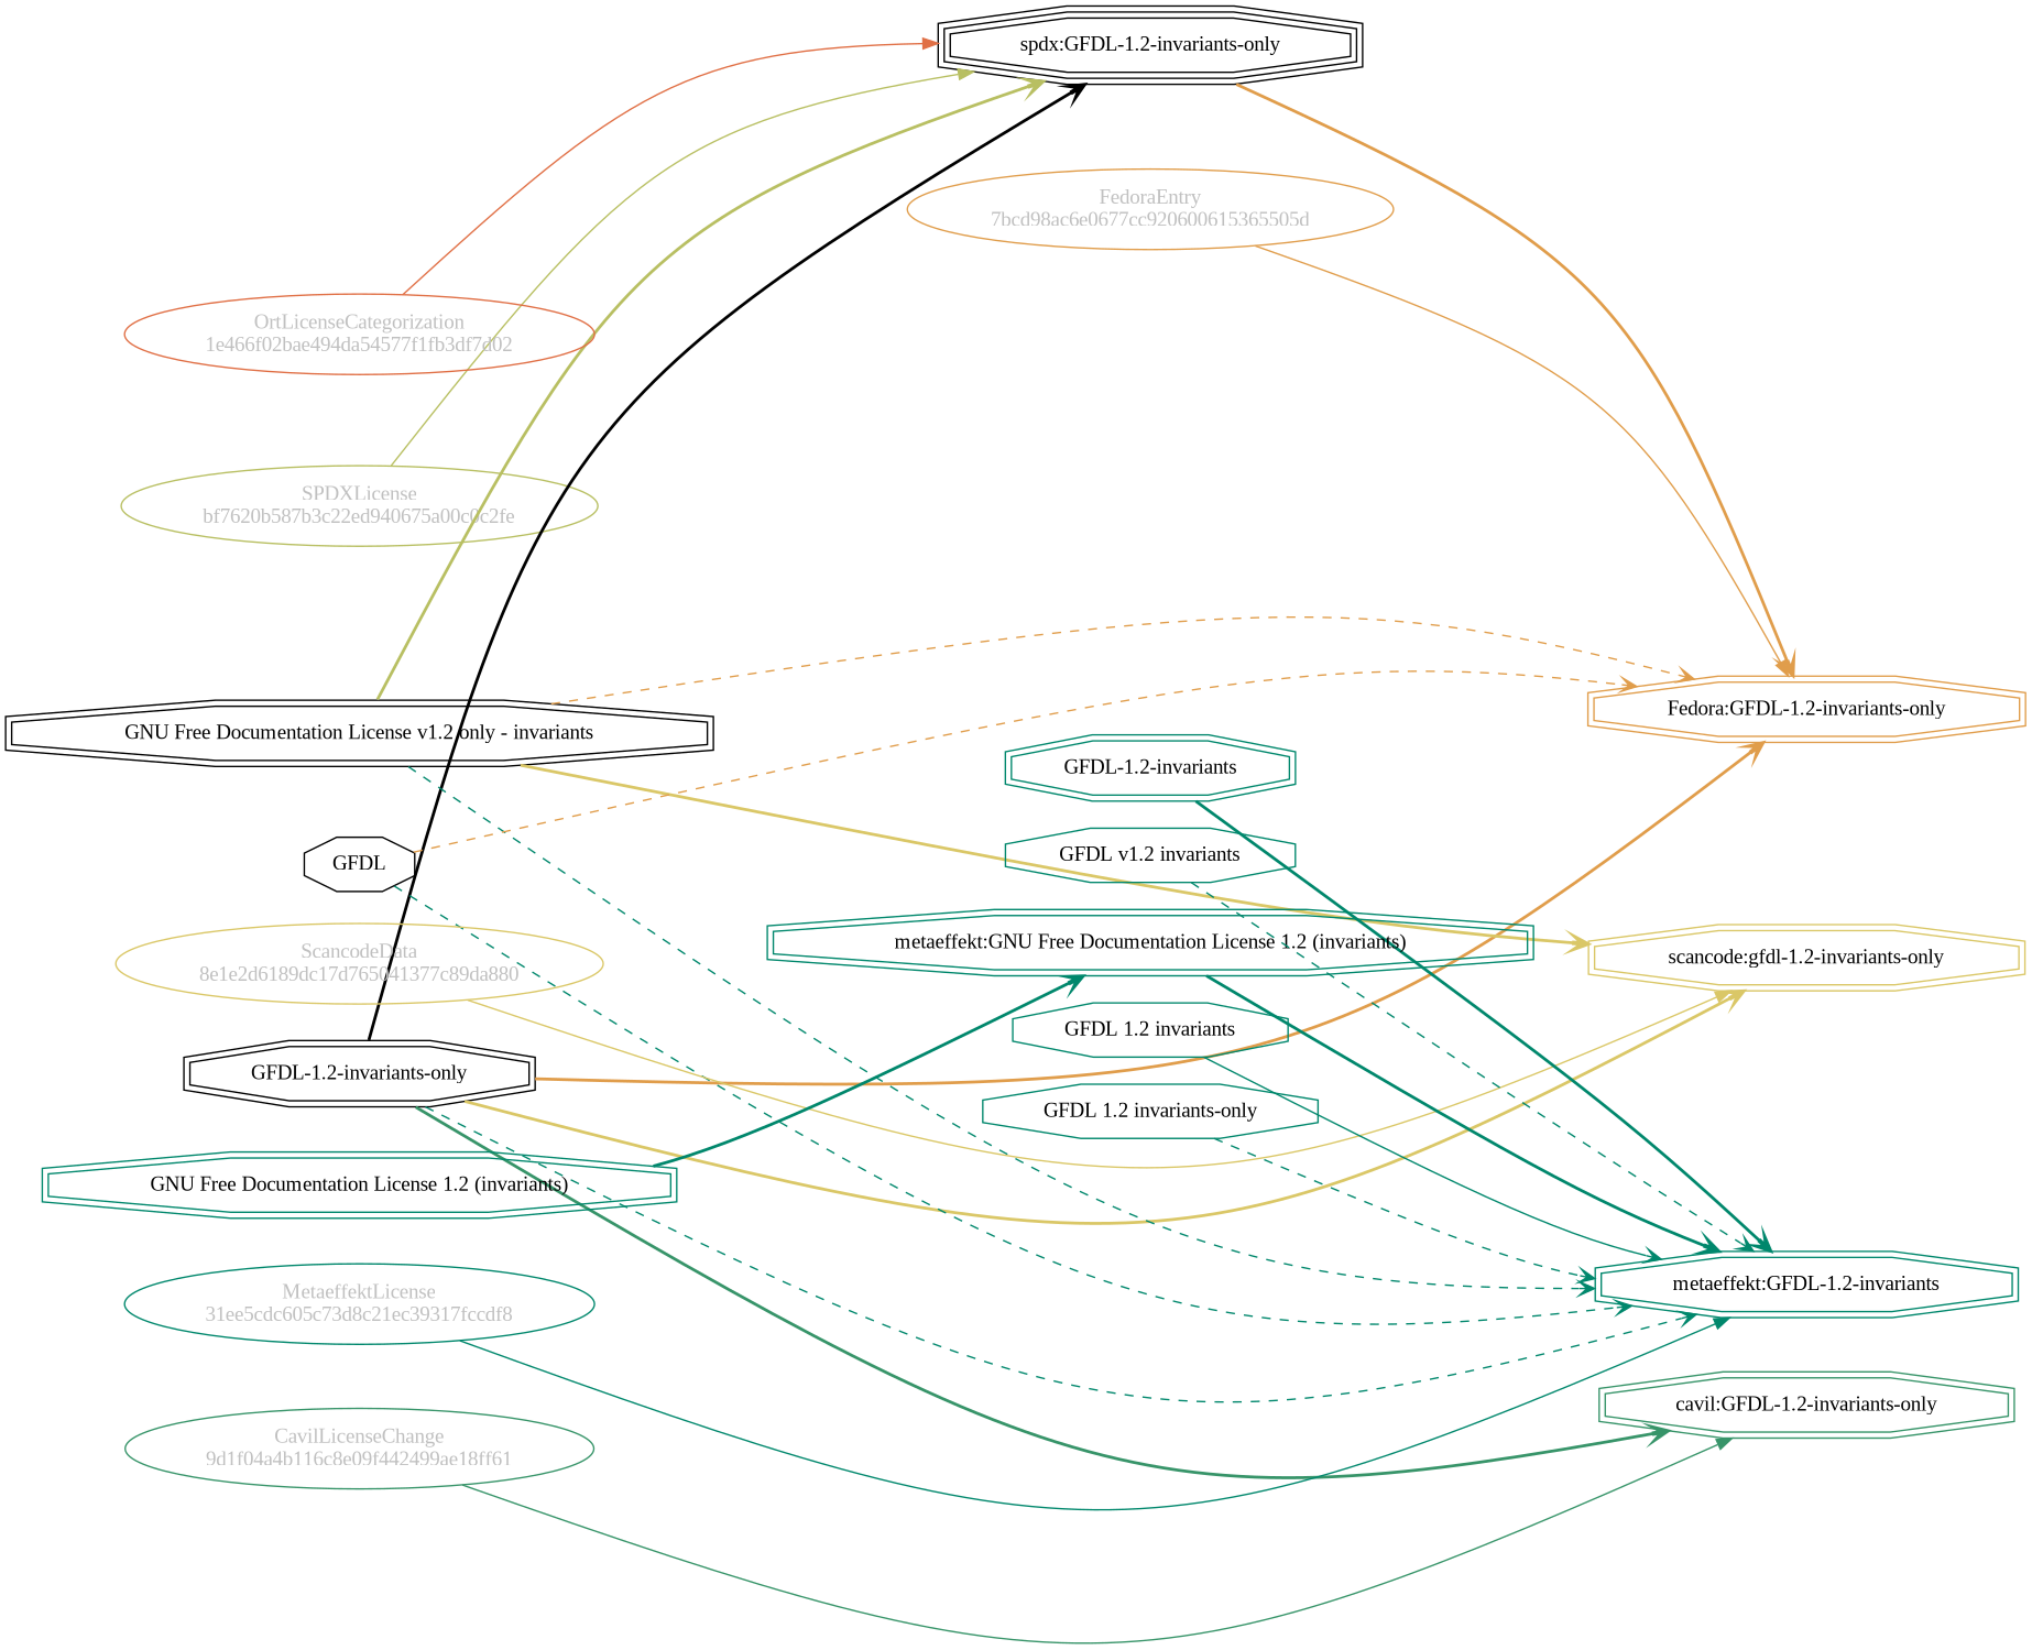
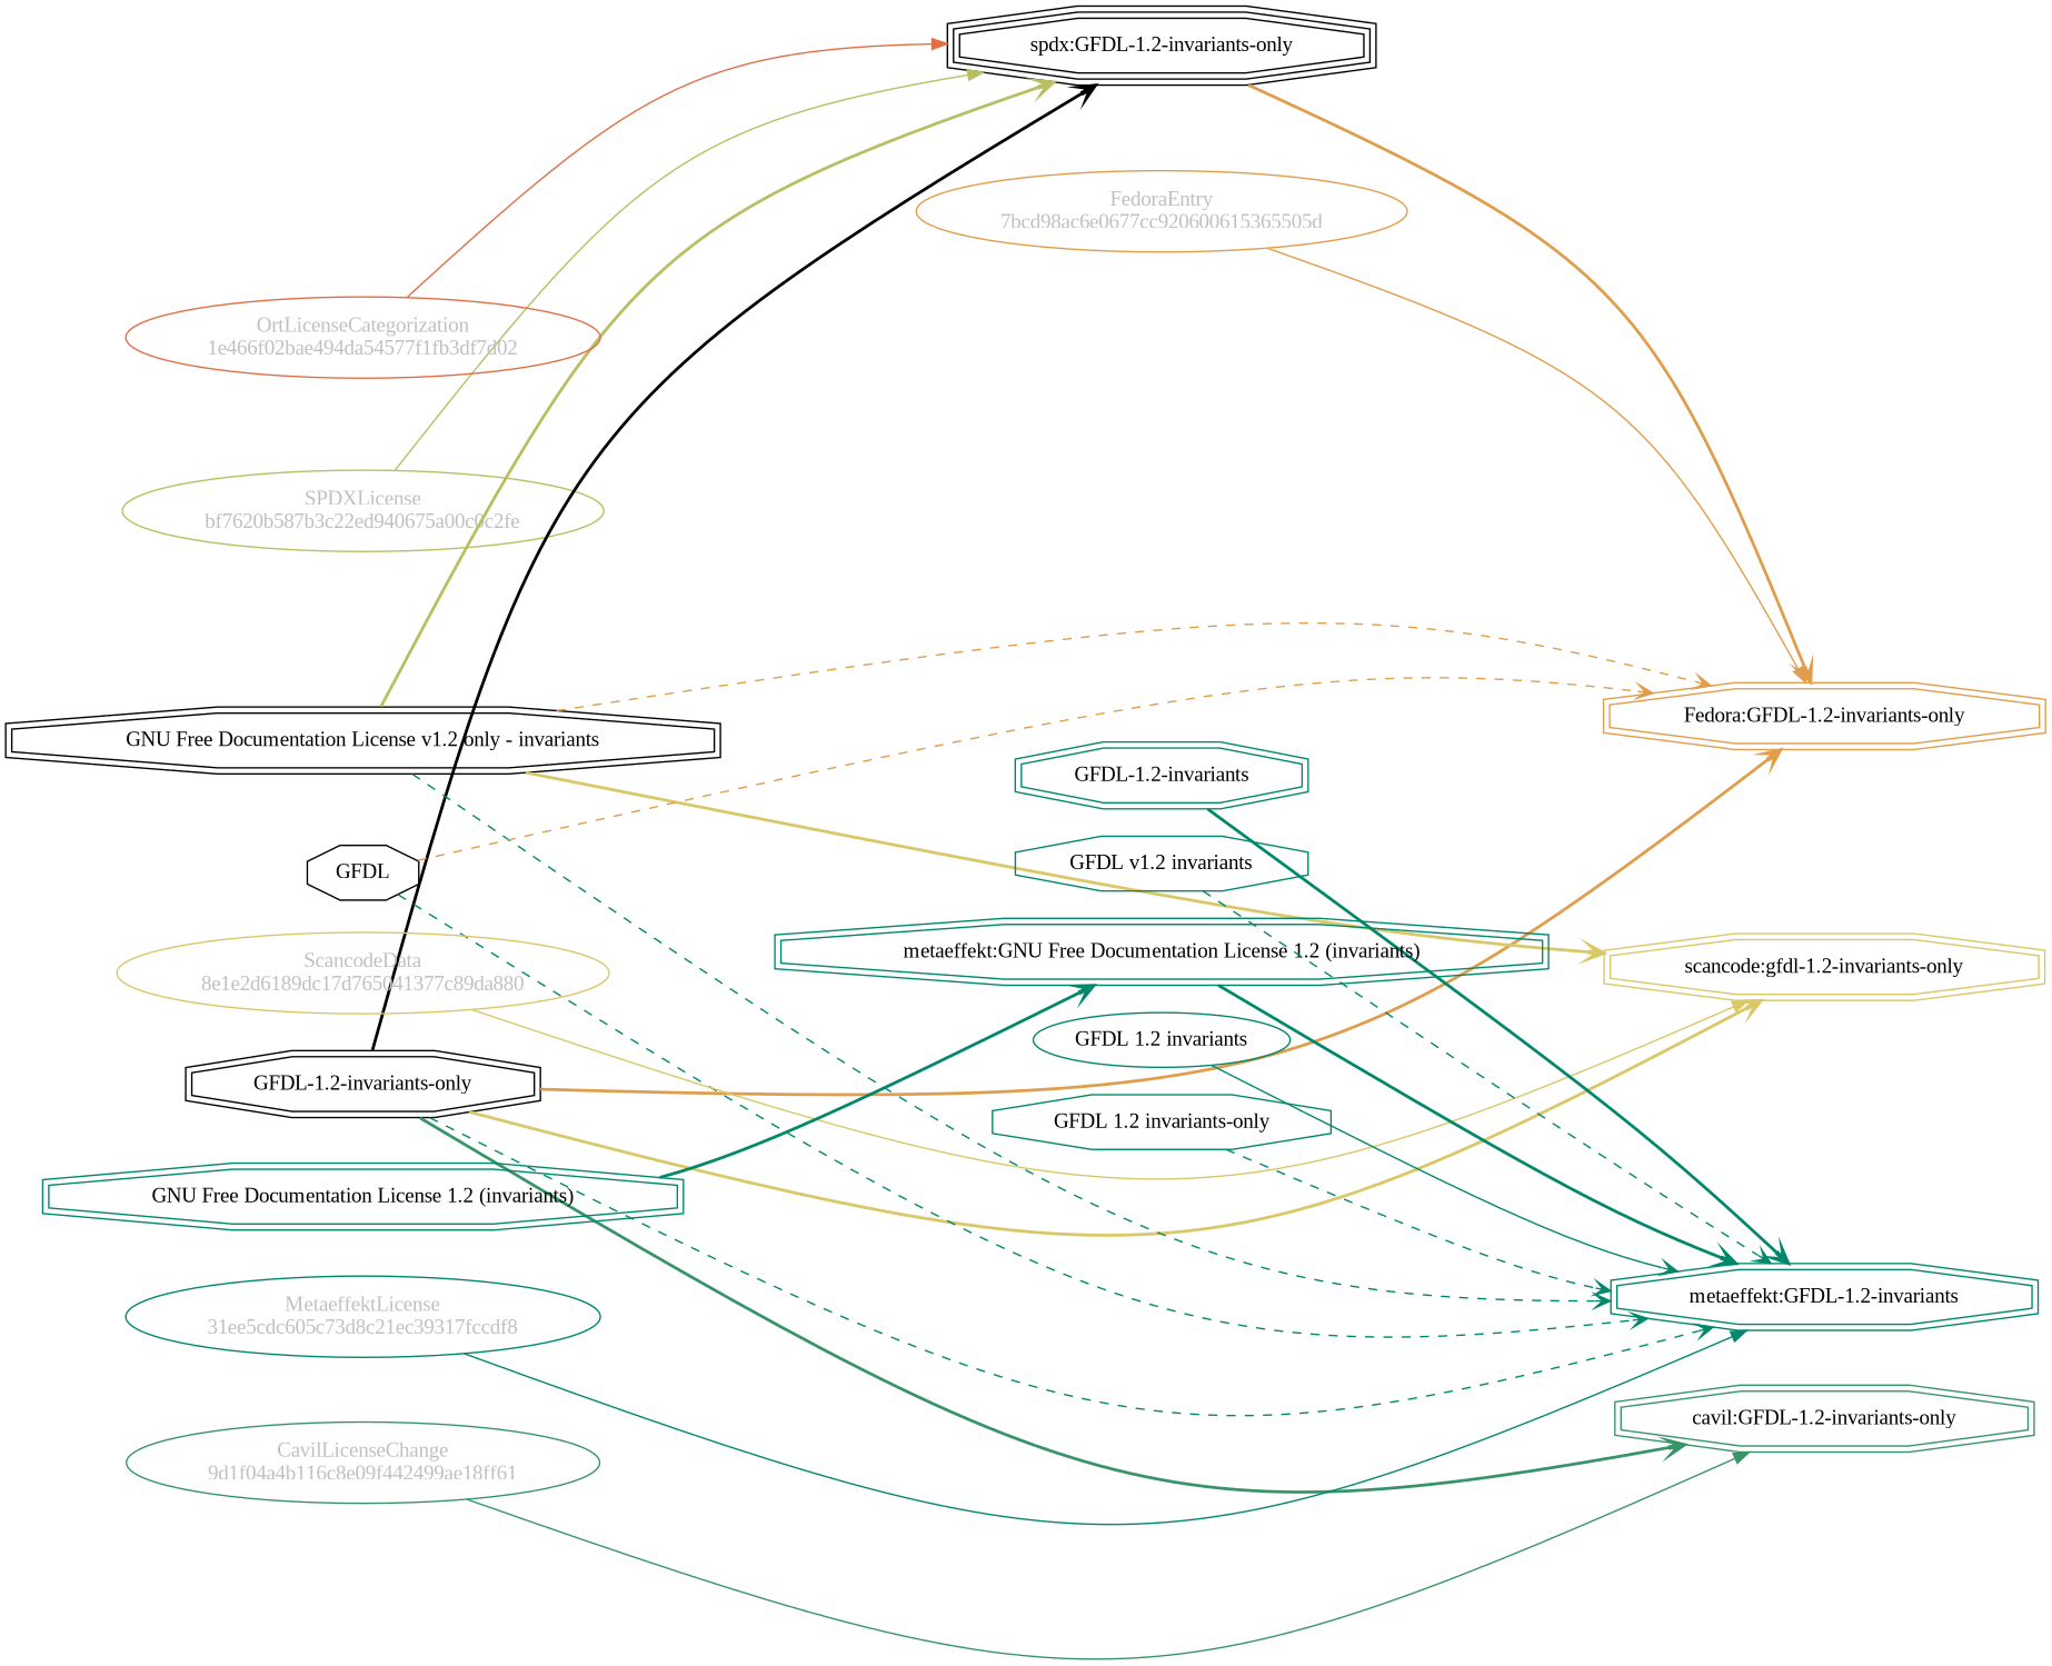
  strict digraph {
    fontname="Liberation Serif"
    rankdir=LR
    splines=curved
    node [color="#00876c" fontname="Liberation Serif" shape=doubleoctagon]
    edge [color="#00876c" fontname="Liberation Serif" weight=0.5 arrowhead=vee style=bold]
    n1 [color="#b8bf62" fillcolor="beige;1" fontcolor=gray label="SPDXLicense\nbf7620b587b3c22ed940675a00c0c2fe" shape=ellipse]
    n2 [label="spdx:GFDL-1.2-invariants-only" shape=tripleoctagon color=""]
    n3 [color="#e09d4b" label="Fedora:GFDL-1.2-invariants-only"]
    n4 [label="metaeffekt:GFDL-1.2-invariants"]
    n5 [label="GFDL-1.2-invariants-only" color=""]
    n6 [color="#dac767" label="scancode:gfdl-1.2-invariants-only"]
    n7 [color="#379469" label="cavil:GFDL-1.2-invariants-only"]
    n8 [label="GNU Free Documentation License v1.2 only - invariants" color=""]
    n9 [label=GFDL shape=octagon color=""]
    n10 [color="#e09d4b" fillcolor="beige;1" fontcolor=gray label="FedoraEntry\n7bcd98ac6e0677cc920600615365505d" shape=ellipse]
    n11 [color="#dac767" fillcolor="beige;1" fontcolor=gray label="ScancodeData\n8e1e2d6189dc17d765041377c89da880" shape=ellipse]
    n12 [color="#e06f45" fillcolor="beige;1" fontcolor=gray label="OrtLicenseCategorization\n1e466f02bae494da54577f1fb3df7d02" shape=ellipse]
    n13 [color="#379469" fillcolor="beige;1" fontcolor=gray label="CavilLicenseChange\n9d1f04a4b116c8e09f442499ae18ff61" shape=ellipse]
    n14 [fillcolor="beige;1" fontcolor=gray label="MetaeffektLicense\n31ee5cdc605c73d8c21ec39317fccdf8" shape=ellipse]
    n15 [label="GFDL-1.2-invariants"]
    n16 [label="metaeffekt:GNU Free Documentation License 1.2 (invariants)"]
    n17 [label="GNU Free Documentation License 1.2 (invariants)"]
    n18 [label="GFDL v1.2 invariants" shape=octagon]
-   n19 [label="GFDL 1.2 invariants" shape=octagon]
+   n19 [label="GFDL 1.2 invariants" shape=ellipse]
    n20 [label="GFDL 1.2 invariants-only" shape=octagon]
    n1 -> n2 [color="#b8bf62" arrowhead="" style=""]
    n2 -> n3 [color="#e09d4b" weight=0.7]
    n5 -> n2 [weight=0.7 color=""]
    n5 -> n3 [color="#e09d4b" weight=0.7]
    n5 -> n4 [style=dashed]
    n5 -> n6 [color="#dac767" weight=0.7]
    n5 -> n7 [color="#379469" weight=0.7]
    n8 -> n2 [color="#b8bf62" weight=0.7]
    n8 -> n3 [color="#e09d4b" style=dashed]
    n8 -> n4 [style=dashed]
    n8 -> n6 [color="#dac767" weight=0.7]
    n9 -> n3 [color="#e09d4b" style=dashed]
    n9 -> n4 [style=dashed]
    n10 -> n3 [color="#e09d4b" arrowhead="" style=""]
    n11 -> n6 [color="#dac767" arrowhead="" style=""]
    n12 -> n2 [color="#e06f45" arrowhead="" style=""]
    n13 -> n7 [color="#379469" arrowhead="" style=""]
    n14 -> n4 [arrowhead="" style=""]
    n15 -> n4 [weight=0.7]
    n16 -> n4 [weight=0.7]
    n17 -> n16 [weight=0.7]
    n18 -> n4 [style=dashed]
    n19 -> n4 [style=solid]
    n20 -> n4 [style=dashed]
  }
